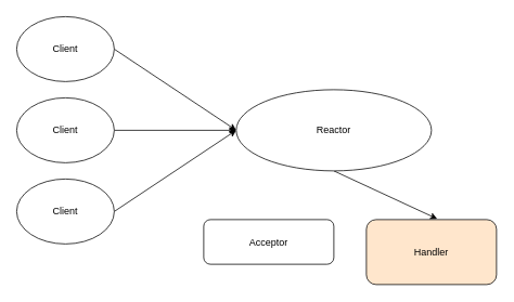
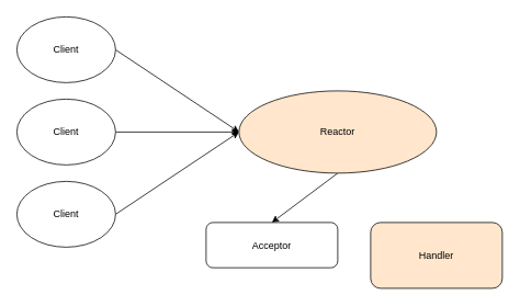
  <mxCell id="0" />
  <mxCell id="1" parent="0" />
  <mxCell id="2" style="edgeStyle=none;html=1;exitX=1;exitY=0.5;exitDx=0;exitDy=0;entryX=0;entryY=0.5;entryDx=0;entryDy=0;" edge="1" parent="1" source="3" target="10"><mxGeometry relative="1" as="geometry" /></mxCell>
  <mxCell id="3" value="Client" style="ellipse;whiteSpace=wrap;html=1;" vertex="1" parent="1"><mxGeometry x="20" y="20" width="120" height="80" as="geometry" /></mxCell>
  <mxCell id="4" style="edgeStyle=none;html=1;exitX=1;exitY=0.5;exitDx=0;exitDy=0;" edge="1" parent="1" source="5" target="10"><mxGeometry relative="1" as="geometry" /></mxCell>
  <mxCell id="5" value="Client" style="ellipse;whiteSpace=wrap;html=1;" vertex="1" parent="1"><mxGeometry x="20" y="120" width="120" height="80" as="geometry" /></mxCell>
  <mxCell id="6" style="edgeStyle=none;html=1;exitX=1;exitY=0.5;exitDx=0;exitDy=0;entryX=0;entryY=0.5;entryDx=0;entryDy=0;" edge="1" parent="1" source="7" target="10"><mxGeometry relative="1" as="geometry" /></mxCell>
  <mxCell id="7" value="Client" style="ellipse;whiteSpace=wrap;html=1;" vertex="1" parent="1"><mxGeometry x="20" y="220" width="120" height="80" as="geometry" /></mxCell>
- <mxCell id="9" style="edgeStyle=none;html=1;exitX=0.5;exitY=1;exitDx=0;exitDy=0;entryX=0.544;entryY=-0.012;entryDx=0;entryDy=0;entryPerimeter=0;" edge="1" parent="1" source="10" target="12"><mxGeometry relative="1" as="geometry" /></mxCell>
- <mxCell id="10" value="Reactor" style="ellipse;whiteSpace=wrap;html=1;" vertex="1" parent="1"><mxGeometry x="290" y="110" width="240" height="100" as="geometry" /></mxCell>
+ <mxCell id="8" style="edgeStyle=none;html=1;exitX=0.5;exitY=1;exitDx=0;exitDy=0;entryX=0.5;entryY=0;entryDx=0;entryDy=0;" edge="1" parent="1" source="10" target="11"><mxGeometry relative="1" as="geometry" /></mxCell>
+ <mxCell id="10" value="Reactor" style="ellipse;whiteSpace=wrap;html=1;fillColor=#ffe6cc;" vertex="1" parent="1"><mxGeometry x="290" y="110" width="240" height="100" as="geometry" /></mxCell>
  <mxCell id="11" value="Acceptor" style="rounded=1;whiteSpace=wrap;html=1;" vertex="1" parent="1"><mxGeometry x="250" y="270" width="160" height="55" as="geometry" /></mxCell>
  <mxCell id="12" value="Handler" style="rounded=1;whiteSpace=wrap;html=1;fillColor=#ffe6cc;" vertex="1" parent="1"><mxGeometry x="450" y="270" width="160" height="80" as="geometry" /></mxCell>
